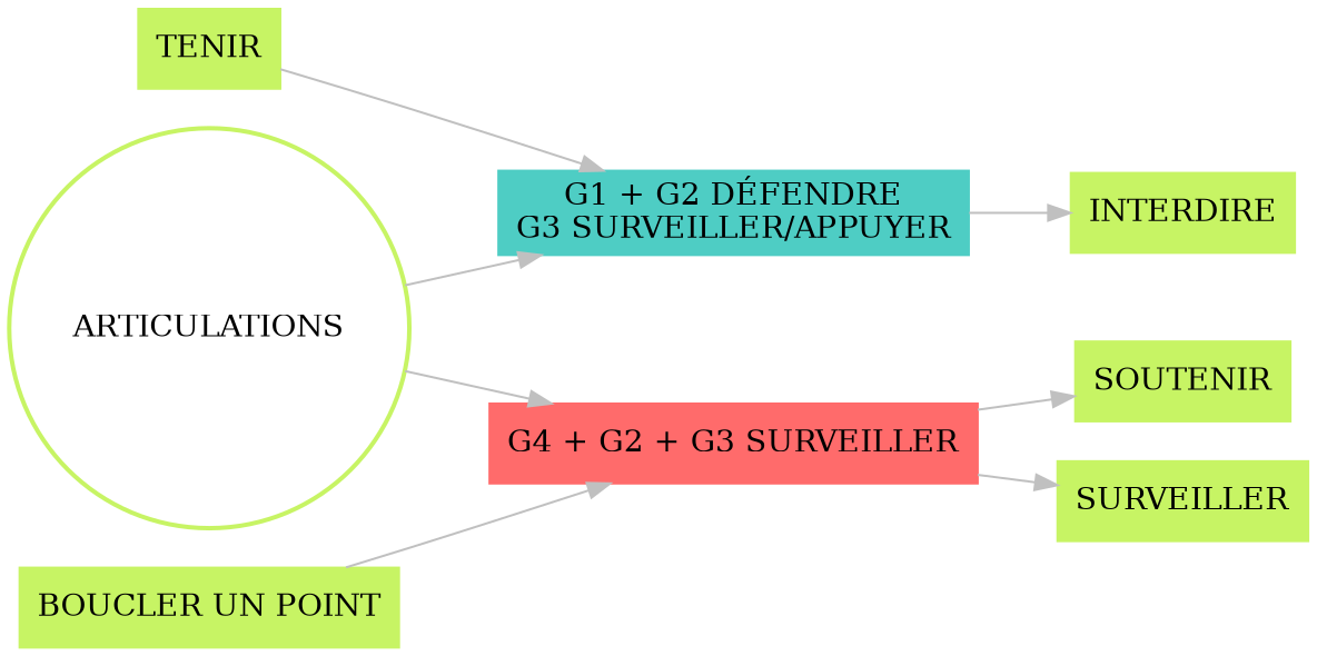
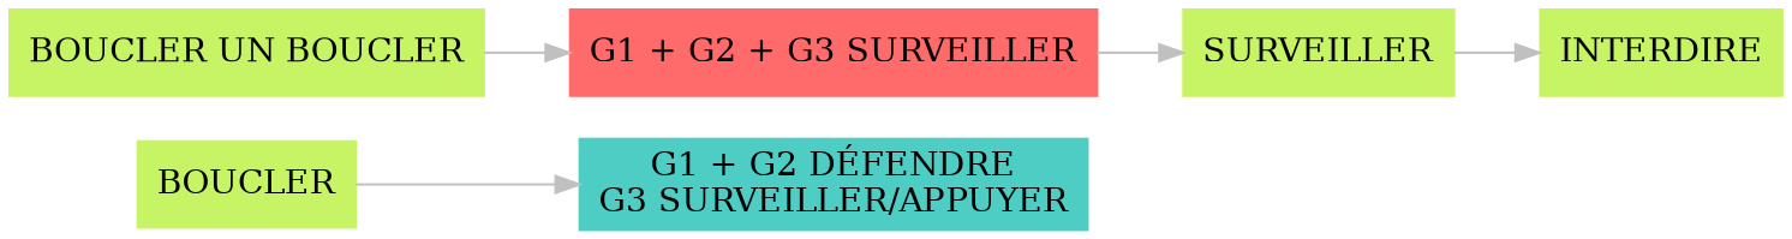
  digraph {
    rankdir=LR
    node [color="#C7F464" shape=rectangle style=filled]
    edge [color=grey]
-   ARTICULATIONS [shape=circle style=bold]
    "G1 + G2 DÉFENDRE\nG3 SURVEILLER/APPUYER" [color="#4ECDC4"]
-   "G1 + G2 + G3 SURVEILLER" [color="#FF6B6B" label="G4 + G2 + G3 SURVEILLER"]
+   "G1 + G2 + G3 SURVEILLER" [color="#FF6B6B"]
    INTERDIRE
-   SOUTENIR
    SURVEILLER
-   TENIR
-   "BOUCLER UN POINT"
-   ARTICULATIONS -> "G1 + G2 DÉFENDRE\nG3 SURVEILLER/APPUYER"
-   ARTICULATIONS -> "G1 + G2 + G3 SURVEILLER"
-   "G1 + G2 DÉFENDRE\nG3 SURVEILLER/APPUYER" -> INTERDIRE
-   "G1 + G2 + G3 SURVEILLER" -> SOUTENIR
+   TENIR [label=BOUCLER]
+   "BOUCLER UN POINT" [label="BOUCLER UN BOUCLER"]
+   SURVEILLER -> INTERDIRE
    "G1 + G2 + G3 SURVEILLER" -> SURVEILLER
    TENIR -> "G1 + G2 DÉFENDRE\nG3 SURVEILLER/APPUYER"
    "BOUCLER UN POINT" -> "G1 + G2 + G3 SURVEILLER"
  }
